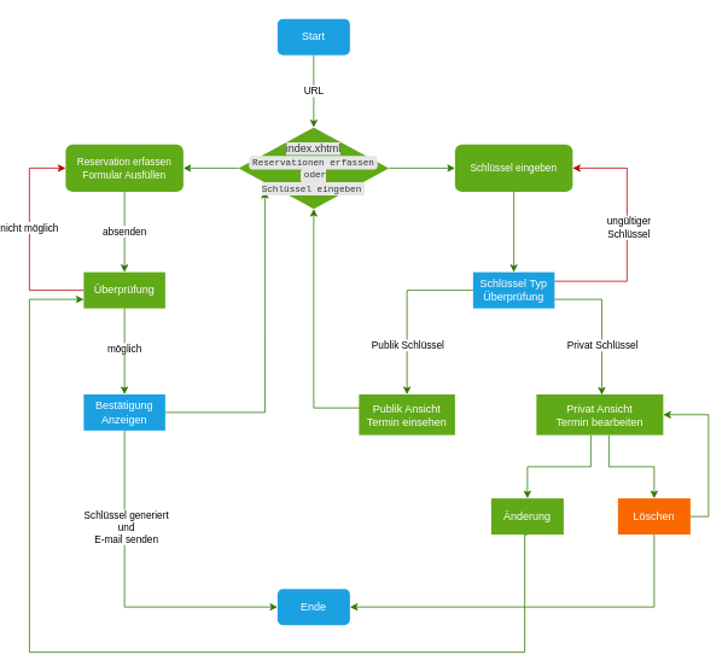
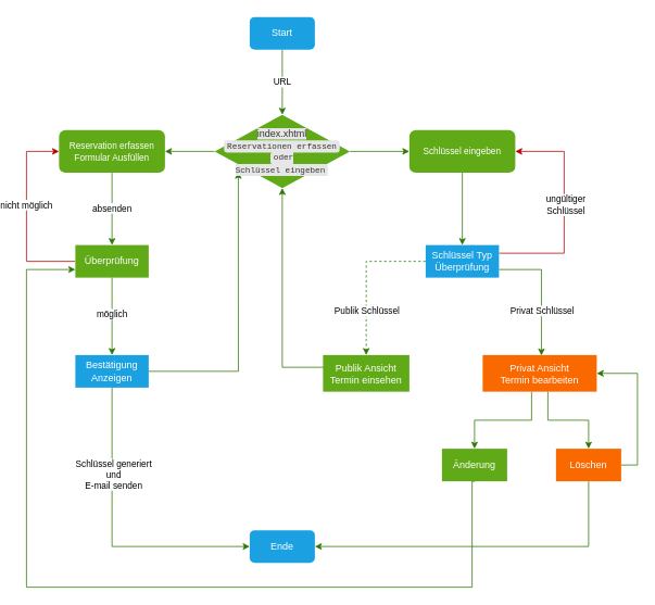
  <mxCell id="0" />
  <mxCell id="1" parent="0" />
  <mxCell id="2" value="" style="group" parent="1" vertex="1" connectable="0"><mxGeometry x="20" y="20" width="750" height="700" as="geometry" /></mxCell>
  <mxCell id="3" style="edgeStyle=orthogonalEdgeStyle;rounded=0;orthogonalLoop=1;jettySize=auto;html=1;entryX=0.175;entryY=0.641;entryDx=0;entryDy=0;entryPerimeter=0;fillColor=#60a917;strokeColor=#2D7600;exitX=1;exitY=0.5;exitDx=0;exitDy=0;" parent="2" source="16" edge="1"><mxGeometry relative="1" as="geometry"><mxPoint x="260.05" y="190.0" as="targetPoint" /><mxPoint x="150.0" y="446.5" as="sourcePoint" /><Array as="points"><mxPoint x="260" y="435" /></Array></mxGeometry></mxCell>
  <mxCell id="4" value="URL" style="edgeStyle=orthogonalEdgeStyle;rounded=0;orthogonalLoop=1;jettySize=auto;html=1;fillColor=#60a917;strokeColor=#2D7600;" parent="2" source="5" target="8" edge="1"><mxGeometry relative="1" as="geometry"><Array as="points"><mxPoint x="314" y="90" /><mxPoint x="314" y="90" /></Array></mxGeometry></mxCell>
  <mxCell id="5" value="Start" style="rounded=1;whiteSpace=wrap;html=1;strokeColor=none;fillColor=#1ba1e2;fontColor=#ffffff;" parent="2" vertex="1"><mxGeometry x="274" width="80" height="40" as="geometry" /></mxCell>
  <mxCell id="6" style="edgeStyle=orthogonalEdgeStyle;rounded=0;orthogonalLoop=1;jettySize=auto;html=1;entryX=1;entryY=0.5;entryDx=0;entryDy=0;fillColor=#60a917;strokeColor=#2D7600;" parent="2" source="8" target="10" edge="1"><mxGeometry relative="1" as="geometry"><mxPoint x="180.0" y="165" as="targetPoint" /></mxGeometry></mxCell>
  <mxCell id="7" style="edgeStyle=orthogonalEdgeStyle;rounded=0;orthogonalLoop=1;jettySize=auto;html=1;entryX=0;entryY=0.5;entryDx=0;entryDy=0;fillColor=#60a917;strokeColor=#2D7600;" parent="2" source="8" target="21" edge="1"><mxGeometry relative="1" as="geometry" /></mxCell>
  <mxCell id="8" value="&lt;span style=&quot;background-color: rgb(230, 230, 230);&quot;&gt;index.xhtml&lt;br&gt;&lt;/span&gt;&lt;span style=&quot;background: rgb(230, 230, 230); font-family: SFMono-Regular, Menlo, Consolas, &amp;quot;PT Mono&amp;quot;, &amp;quot;Liberation Mono&amp;quot;, Courier, monospace; line-height: normal; border-radius: 4px; font-size: 85%; padding: 0.2em 0.4em;&quot; data-token-index=&quot;0&quot; spellcheck=&quot;false&quot; class=&quot;notion-enable-hover&quot;&gt;Reservationen erfassen&lt;/span&gt;&lt;div&gt;&lt;span style=&quot;font-family: SFMono-Regular, Menlo, Consolas, &amp;quot;PT Mono&amp;quot;, &amp;quot;Liberation Mono&amp;quot;, Courier, monospace; line-height: normal; background-image: initial; background-position: initial; background-size: initial; background-repeat: initial; background-attachment: initial; background-origin: initial; background-clip: initial; border-radius: 4px; font-size: 85%; padding: 0.2em 0.4em; background-color: rgb(230, 230, 230);&quot; data-token-index=&quot;0&quot; spellcheck=&quot;false&quot; class=&quot;notion-enable-hover&quot;&gt;oder&lt;br&gt;Schlüssel eingeben&lt;/span&gt;&lt;/div&gt;" style="rhombus;whiteSpace=wrap;html=1;fillColor=#60a917;fontColor=#333333;strokeColor=none;" parent="2" vertex="1"><mxGeometry x="231" y="120" width="166" height="90" as="geometry" /></mxCell>
  <mxCell id="9" value="absenden" style="edgeStyle=orthogonalEdgeStyle;rounded=0;orthogonalLoop=1;jettySize=auto;html=1;fillColor=#60a917;strokeColor=#2D7600;" parent="2" source="10" target="15" edge="1"><mxGeometry relative="1" as="geometry" /></mxCell>
  <mxCell id="10" value="&lt;span style=&quot;font-size: 11px; text-wrap: nowrap;&quot;&gt;Reservation&amp;nbsp;&lt;/span&gt;&lt;span style=&quot;font-size: 11px; text-wrap: nowrap;&quot;&gt;erfassen&lt;br&gt;Formular Ausfüllen&lt;/span&gt;" style="rounded=1;whiteSpace=wrap;html=1;strokeColor=none;fillColor=#60a917;fontColor=#ffffff;" parent="2" vertex="1"><mxGeometry x="40" y="138.75" width="130" height="52.5" as="geometry" /></mxCell>
  <mxCell id="11" style="edgeStyle=orthogonalEdgeStyle;rounded=0;orthogonalLoop=1;jettySize=auto;html=1;entryX=0;entryY=0.5;entryDx=0;entryDy=0;fillColor=#e51400;strokeColor=#B20000;" parent="2" source="15" target="10" edge="1"><mxGeometry relative="1" as="geometry"><Array as="points"><mxPoint y="300" /><mxPoint y="165" /></Array></mxGeometry></mxCell>
  <mxCell id="12" value="nicht möglich" style="edgeLabel;html=1;align=center;verticalAlign=middle;resizable=0;points=[];" parent="11" vertex="1" connectable="0"><mxGeometry x="0.108" y="1" relative="1" as="geometry"><mxPoint as="offset" /></mxGeometry></mxCell>
  <mxCell id="13" value="" style="edgeStyle=orthogonalEdgeStyle;rounded=0;orthogonalLoop=1;jettySize=auto;html=1;fillColor=#60a917;strokeColor=#2D7600;" parent="2" source="15" target="16" edge="1"><mxGeometry relative="1" as="geometry" /></mxCell>
  <mxCell id="14" value="möglich" style="edgeLabel;html=1;align=center;verticalAlign=middle;resizable=0;points=[];" parent="13" vertex="1" connectable="0"><mxGeometry x="-0.067" y="-1" relative="1" as="geometry"><mxPoint as="offset" /></mxGeometry></mxCell>
  <mxCell id="15" value="Überprüfung" style="rounded=0;whiteSpace=wrap;html=1;fillColor=#60a917;fontColor=#FFFFFF;strokeColor=none;" parent="2" vertex="1"><mxGeometry x="60" y="280" width="90" height="40" as="geometry" /></mxCell>
  <mxCell id="16" value="&lt;font color=&quot;#ffffff&quot;&gt;Bestätigung Anzeigen&lt;/font&gt;" style="rounded=0;whiteSpace=wrap;html=1;fillColor=#1ba1e2;fontColor=#ffffff;strokeColor=none;" parent="2" vertex="1"><mxGeometry x="60" y="415" width="90" height="40" as="geometry" /></mxCell>
  <mxCell id="17" value="Ende" style="rounded=1;whiteSpace=wrap;html=1;strokeColor=none;fillColor=#1ba1e2;fontColor=#ffffff;" parent="2" vertex="1"><mxGeometry x="274" y="630" width="80" height="40" as="geometry" /></mxCell>
  <mxCell id="18" style="edgeStyle=orthogonalEdgeStyle;rounded=0;orthogonalLoop=1;jettySize=auto;html=1;entryX=0;entryY=0.5;entryDx=0;entryDy=0;fillColor=#60a917;strokeColor=#2D7600;" parent="2" source="16" target="17" edge="1"><mxGeometry relative="1" as="geometry"><Array as="points"><mxPoint x="105" y="650" /></Array></mxGeometry></mxCell>
  <mxCell id="19" value="Schlüssel generiert&lt;br&gt;und&lt;br&gt;E-mail senden" style="edgeLabel;html=1;align=center;verticalAlign=middle;resizable=0;points=[];" parent="18" vertex="1" connectable="0"><mxGeometry x="-0.415" y="1" relative="1" as="geometry"><mxPoint as="offset" /></mxGeometry></mxCell>
  <mxCell id="20" style="edgeStyle=orthogonalEdgeStyle;rounded=0;orthogonalLoop=1;jettySize=auto;html=1;entryX=0.5;entryY=0;entryDx=0;entryDy=0;fillColor=#60a917;strokeColor=#2D7600;" parent="2" source="21" target="28" edge="1"><mxGeometry relative="1" as="geometry" /></mxCell>
  <mxCell id="21" value="&lt;span style=&quot;font-size: 11px; text-wrap: nowrap;&quot;&gt;Schlüssel eingeben&lt;/span&gt;" style="rounded=1;whiteSpace=wrap;html=1;strokeColor=none;fillColor=#60a917;fontColor=#ffffff;" parent="2" vertex="1"><mxGeometry x="470" y="138.75" width="130" height="52.5" as="geometry" /></mxCell>
  <mxCell id="22" style="edgeStyle=orthogonalEdgeStyle;rounded=0;orthogonalLoop=1;jettySize=auto;html=1;entryX=1;entryY=0.5;entryDx=0;entryDy=0;fillColor=#e51400;strokeColor=#B20000;exitX=1;exitY=0.25;exitDx=0;exitDy=0;" parent="2" source="28" target="21" edge="1"><mxGeometry relative="1" as="geometry"><Array as="points"><mxPoint x="660" y="290" /><mxPoint x="660" y="165" /></Array></mxGeometry></mxCell>
  <mxCell id="23" value="ungültiger&lt;br&gt;Schlüssel" style="edgeLabel;html=1;align=center;verticalAlign=middle;resizable=0;points=[];" parent="22" vertex="1" connectable="0"><mxGeometry x="0.053" y="-1" relative="1" as="geometry"><mxPoint as="offset" /></mxGeometry></mxCell>
- <mxCell id="24" style="edgeStyle=orthogonalEdgeStyle;rounded=0;orthogonalLoop=1;jettySize=auto;html=1;entryX=0.5;entryY=0;entryDx=0;entryDy=0;fillColor=#60a917;strokeColor=#2D7600;" parent="2" source="28" target="30" edge="1"><mxGeometry relative="1" as="geometry" /></mxCell>
+ <mxCell id="24" style="edgeStyle=orthogonalEdgeStyle;rounded=0;orthogonalLoop=1;jettySize=auto;html=1;entryX=0.5;entryY=0;entryDx=0;entryDy=0;fillColor=#60a917;strokeColor=#2D7600;dashed=1;" parent="2" source="28" target="30" edge="1"><mxGeometry relative="1" as="geometry" /></mxCell>
  <mxCell id="25" value="Publik Schlüssel" style="edgeLabel;html=1;align=center;verticalAlign=middle;resizable=0;points=[];" parent="24" vertex="1" connectable="0"><mxGeometry x="0.651" y="1" relative="1" as="geometry"><mxPoint x="-1" y="-22" as="offset" /></mxGeometry></mxCell>
  <mxCell id="26" style="edgeStyle=orthogonalEdgeStyle;rounded=0;orthogonalLoop=1;jettySize=auto;html=1;entryX=0.515;entryY=0.013;entryDx=0;entryDy=0;fillColor=#60a917;strokeColor=#2D7600;entryPerimeter=0;" parent="2" source="28" target="34" edge="1"><mxGeometry relative="1" as="geometry"><Array as="points"><mxPoint x="633" y="310" /></Array></mxGeometry></mxCell>
  <mxCell id="27" value="Privat Schlüssel" style="edgeLabel;html=1;align=center;verticalAlign=middle;resizable=0;points=[];" parent="26" vertex="1" connectable="0"><mxGeometry x="0.309" relative="1" as="geometry"><mxPoint as="offset" /></mxGeometry></mxCell>
  <mxCell id="28" value="Schlüssel Typ&lt;br&gt;Überprüfung" style="rounded=0;whiteSpace=wrap;html=1;fillColor=#1ba1e2;fontColor=#FFFFFF;strokeColor=none;" parent="2" vertex="1"><mxGeometry x="490" y="280" width="90" height="40" as="geometry" /></mxCell>
  <mxCell id="29" style="edgeStyle=orthogonalEdgeStyle;rounded=0;orthogonalLoop=1;jettySize=auto;html=1;entryX=0.5;entryY=1;entryDx=0;entryDy=0;fillColor=#60a917;strokeColor=#2D7600;" parent="2" target="8" edge="1"><mxGeometry relative="1" as="geometry"><mxPoint x="370" y="430" as="sourcePoint" /><Array as="points"><mxPoint x="364" y="430" /><mxPoint x="314" y="430" /></Array></mxGeometry></mxCell>
  <mxCell id="30" value="&lt;font color=&quot;#ffffff&quot;&gt;Publik Ansicht&lt;br&gt;Termin einsehen&lt;/font&gt;" style="rounded=0;whiteSpace=wrap;html=1;fillColor=#60a917;fontColor=#ffffff;strokeColor=none;" parent="2" vertex="1"><mxGeometry x="364" y="415" width="106" height="45" as="geometry" /></mxCell>
  <mxCell id="31" style="edgeStyle=orthogonalEdgeStyle;rounded=0;orthogonalLoop=1;jettySize=auto;html=1;exitX=0.5;exitY=1;exitDx=0;exitDy=0;" parent="2" source="30" target="30" edge="1"><mxGeometry relative="1" as="geometry" /></mxCell>
  <mxCell id="32" style="edgeStyle=orthogonalEdgeStyle;rounded=0;orthogonalLoop=1;jettySize=auto;html=1;entryX=0.5;entryY=0;entryDx=0;entryDy=0;fillColor=#60a917;strokeColor=#2D7600;" parent="2" source="34" target="36" edge="1"><mxGeometry relative="1" as="geometry"><Array as="points"><mxPoint x="620" y="495" /><mxPoint x="550" y="495" /></Array></mxGeometry></mxCell>
  <mxCell id="33" style="edgeStyle=orthogonalEdgeStyle;rounded=0;orthogonalLoop=1;jettySize=auto;html=1;fillColor=#60a917;strokeColor=#2D7600;" parent="2" source="34" target="39" edge="1"><mxGeometry relative="1" as="geometry"><Array as="points"><mxPoint x="640" y="495" /><mxPoint x="690" y="495" /></Array></mxGeometry></mxCell>
- <mxCell id="34" value="&lt;font color=&quot;#ffffff&quot;&gt;Privat Ansicht&lt;br&gt;Termin bearbeiten&lt;/font&gt;" style="rounded=0;whiteSpace=wrap;html=1;fillColor=#60a917;fontColor=#ffffff;strokeColor=none;" parent="2" vertex="1"><mxGeometry x="560" y="415" width="140" height="45" as="geometry" /></mxCell>
+ <mxCell id="34" value="&lt;font color=&quot;#ffffff&quot;&gt;Privat Ansicht&lt;br&gt;Termin bearbeiten&lt;/font&gt;" style="rounded=0;whiteSpace=wrap;html=1;fillColor=#fa6800;fontColor=#ffffff;strokeColor=none;" parent="2" vertex="1"><mxGeometry x="560" y="415" width="140" height="45" as="geometry" /></mxCell>
  <mxCell id="35" style="edgeStyle=orthogonalEdgeStyle;rounded=0;orthogonalLoop=1;jettySize=auto;html=1;exitX=0.5;exitY=1;exitDx=0;exitDy=0;fillColor=#60a917;strokeColor=#2D7600;" parent="2" source="36" target="15" edge="1"><mxGeometry relative="1" as="geometry"><Array as="points"><mxPoint x="547" y="700" /><mxPoint y="700" /><mxPoint y="310" /></Array></mxGeometry></mxCell>
  <mxCell id="36" value="Änderung" style="rounded=0;whiteSpace=wrap;html=1;fillColor=#60a917;fontColor=#ffffff;strokeColor=none;" parent="2" vertex="1"><mxGeometry x="510" y="530" width="80" height="40" as="geometry" /></mxCell>
  <mxCell id="37" style="edgeStyle=orthogonalEdgeStyle;rounded=0;orthogonalLoop=1;jettySize=auto;html=1;entryX=1;entryY=0.5;entryDx=0;entryDy=0;fillColor=#60a917;strokeColor=#2D7600;" parent="2" source="39" target="34" edge="1"><mxGeometry relative="1" as="geometry"><Array as="points"><mxPoint x="750" y="550" /><mxPoint x="750" y="438" /></Array></mxGeometry></mxCell>
  <mxCell id="38" style="edgeStyle=orthogonalEdgeStyle;rounded=0;orthogonalLoop=1;jettySize=auto;html=1;fillColor=#60a917;strokeColor=#2D7600;" parent="2" source="39" edge="1"><mxGeometry relative="1" as="geometry"><Array as="points"><mxPoint x="690" y="650" /><mxPoint x="354" y="650" /></Array><mxPoint x="354" y="650" as="targetPoint" /></mxGeometry></mxCell>
  <mxCell id="39" value="&lt;font color=&quot;#ffffff&quot;&gt;Löschen&lt;/font&gt;" style="rounded=0;whiteSpace=wrap;html=1;fillColor=#fa6800;fontColor=#000000;strokeColor=none;" parent="2" vertex="1"><mxGeometry x="650" y="530" width="80" height="40" as="geometry" /></mxCell>
